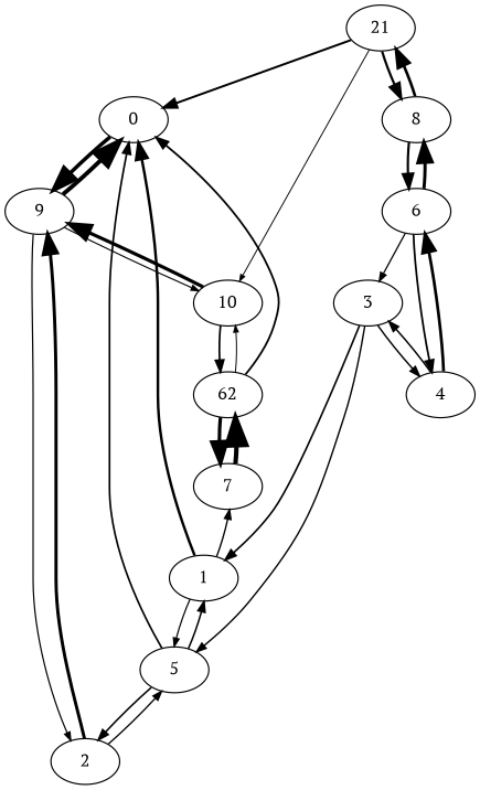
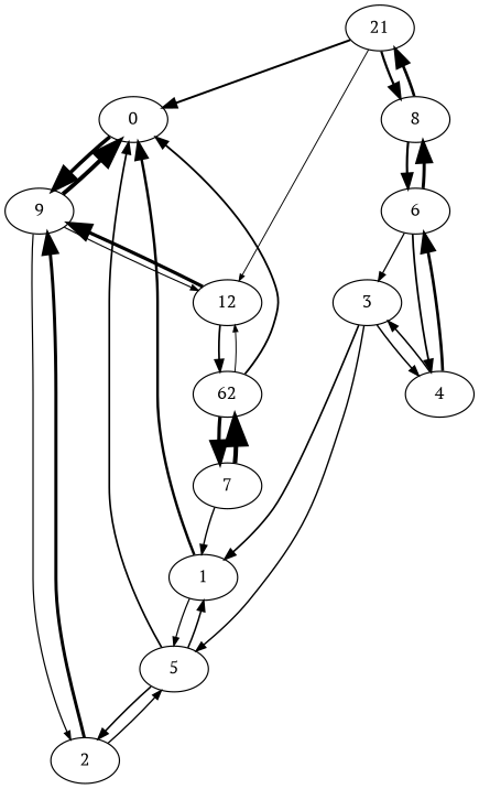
  digraph {
    fontname="PT Serif"
    node [fontname="PT Serif"]
    edge [fontname="PT Serif"]
    0
    9
    2
-   10
+   10 [label=12]
    5
    n6 [label=62]
    1
    7
    3
    4
    6
    8
    n13 [label=21]
    0 -> 9 [arrowsize=1.8639060073853941 penwidth=2.960321305847391]
    9 -> 0 [arrowsize=2.0871334836565656 penwidth=3.3148590622780754]
    9 -> 2 [arrowsize=0.6508609438969075 penwidth=1.0337203226597944]
    9 -> 10 [arrowsize=0.592806016237557 penwidth=0.9415154375537671]
    2 -> 9 [arrowsize=1.5803315380285308 penwidth=2.5099383251041374]
    2 -> 5 [arrowsize=0.7172058987598532 penwidth=1.139091721559767]
    10 -> 9 [arrowsize=1.6984280948621708 penwidth=2.697503444781095]
    10 -> n6 [arrowsize=0.9228601297568457 penwidth=1.465719029613814]
    5 -> 0 [arrowsize=0.8892355035435844 penwidth=1.412315211510399]
    5 -> 2 [arrowsize=0.829952708059705 penwidth=1.3181601833889434]
    5 -> 1 [arrowsize=0.8171799145953871 penwidth=1.2978739820044385]
    n6 -> 0 [arrowsize=0.9559611548747161 penwidth=1.5182912459774904]
    n6 -> 10 [arrowsize=0.5257316490131566 penwidth=0.8349855601973666]
    n6 -> 7 [arrowsize=1.7195967886502228 penwidth=2.7311243113856483]
    1 -> 0 [arrowsize=1.3097990977551088 penwidth=2.0802691552581143]
    1 -> 5 [arrowsize=0.6489088476536694 penwidth=1.0306199345087692]
-   1 -> 7 [arrowsize=0.7361546689105646 penwidth=1.1691868270932497]
+   7 -> 1 [arrowsize=0.7361546689105646 penwidth=1.1691868270932497]
    7 -> n6 [arrowsize=2.21 penwidth=3.5100000000000002]
    3 -> 5 [arrowsize=0.7521130356675094 penwidth=1.1945324684131033]
    3 -> 1 [arrowsize=0.8696669820876669 penwidth=1.3812357950804124]
    3 -> 4 [arrowsize=0.7771705716436483 penwidth=1.2343297314340298]
    4 -> 3 [arrowsize=0.7998079595541229 penwidth=1.2702832298800777]
    4 -> 6 [arrowsize=1.4460452233691816 penwidth=2.296660060645171]
    6 -> 3 [arrowsize=0.677348049415189 penwidth=1.0757880784829472]
    6 -> 4 [arrowsize=0.9382400373184924 penwidth=1.4901459416234881]
    6 -> 8 [arrowsize=1.5900928051761896 penwidth=2.52544151410336]
    8 -> 6 [arrowsize=1.1559533556821815 penwidth=1.8359259178481708]
    8 -> n13 [arrowsize=1.4171547299077059 penwidth=2.25077515926518]
    n13 -> 0 [arrowsize=1.0571977317302663 penwidth=1.679078750395129]
    n13 -> 10 [arrowsize=0.51 penwidth=0.81]
    n13 -> 8 [arrowsize=1.1782109228219562 penwidth=1.8712761715407542]
  }
